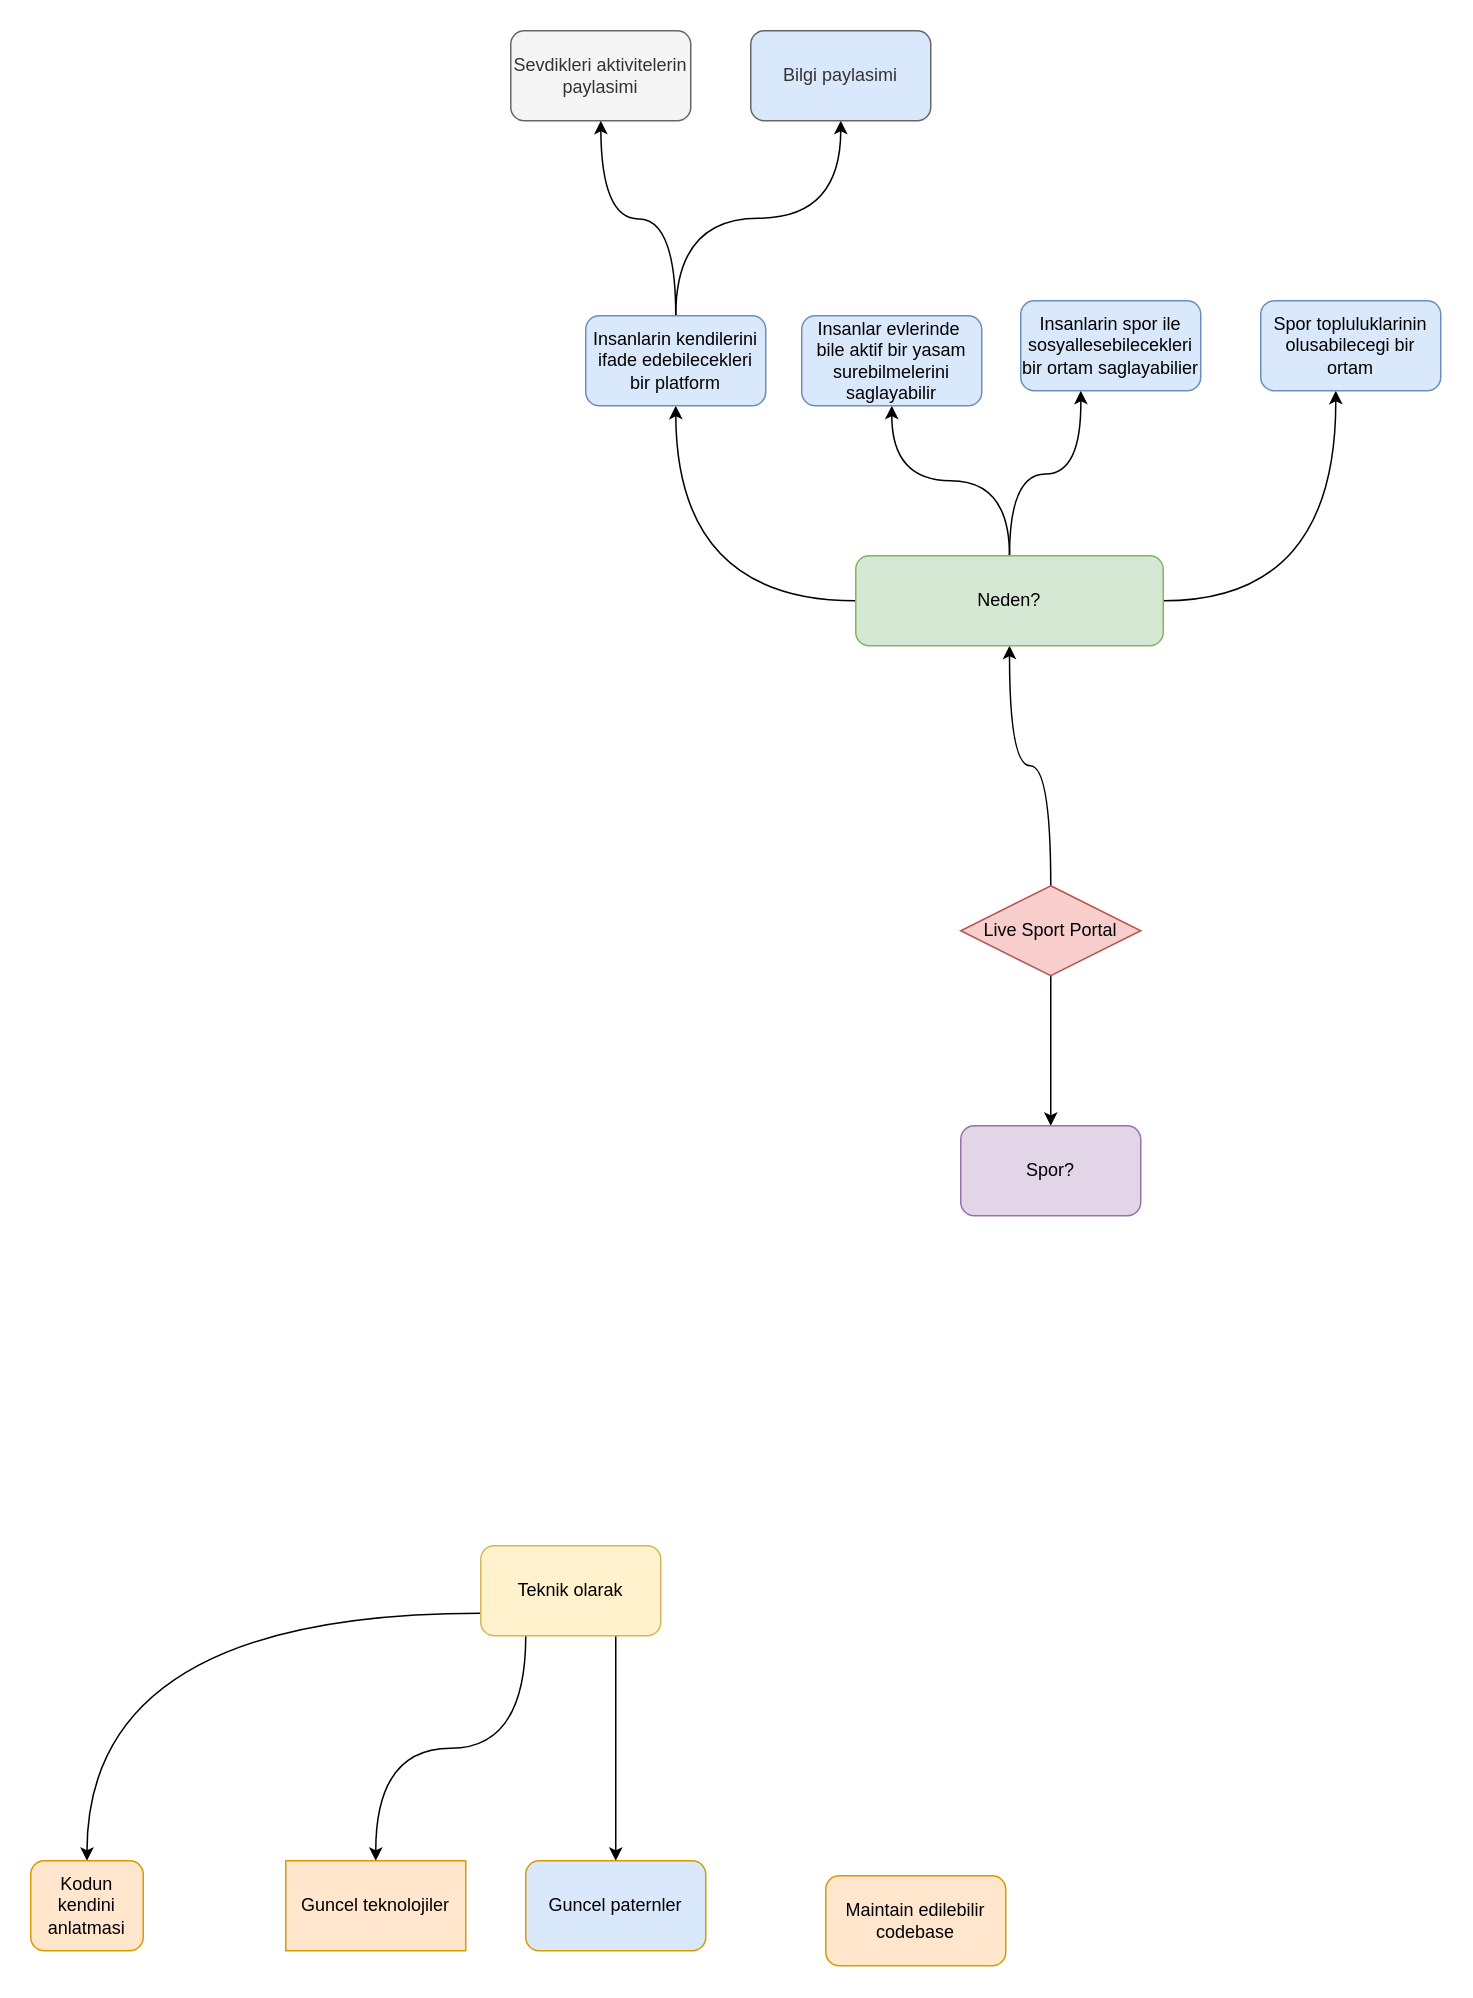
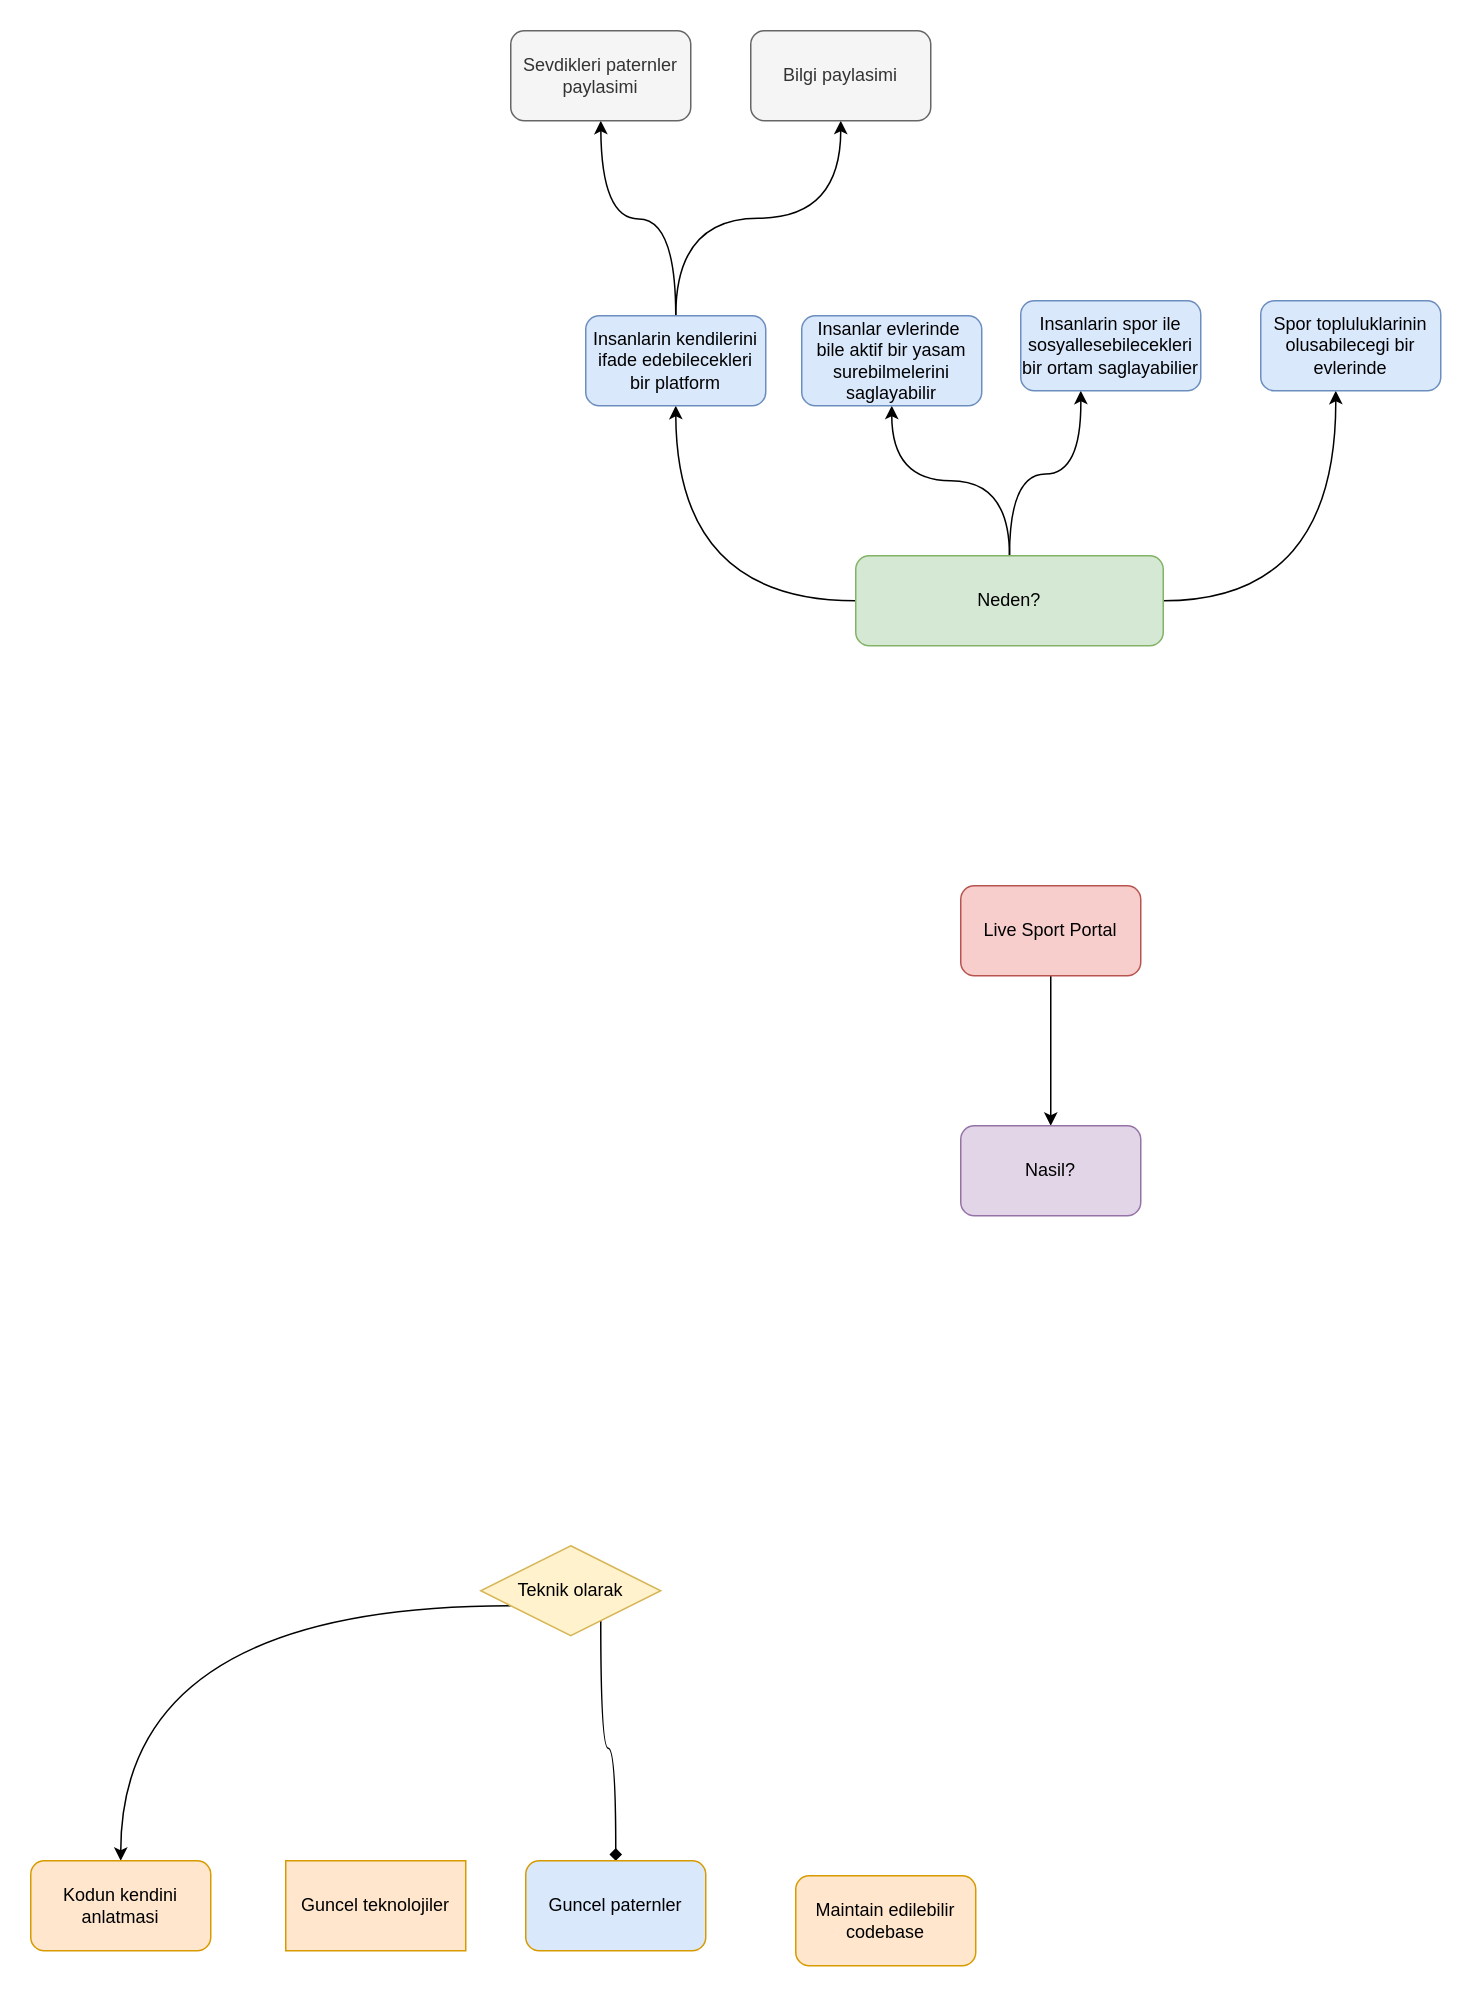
  <mxCell id="0" />
  <mxCell id="1" parent="0" />
- <mxCell id="2" style="edgeStyle=orthogonalEdgeStyle;rounded=0;orthogonalLoop=1;jettySize=auto;html=1;entryX=0.5;entryY=1;entryDx=0;entryDy=0;curved=1;" parent="1" source="4" target="9" edge="1"><mxGeometry relative="1" as="geometry" /></mxCell>
  <mxCell id="3" style="edgeStyle=orthogonalEdgeStyle;curved=1;rounded=1;orthogonalLoop=1;jettySize=auto;html=1;startArrow=none;startFill=0;endArrow=classic;endFill=1;" parent="1" source="4" edge="1"><mxGeometry relative="1" as="geometry"><mxPoint x="700" y="750" as="targetPoint" /></mxGeometry></mxCell>
- <mxCell id="4" value="Live Sport Portal" style="rhombus;whiteSpace=wrap;html=1;fillColor=#f8cecc;strokeColor=#b85450;" parent="1" vertex="1"><mxGeometry x="640" y="590" width="120" height="60" as="geometry" /></mxCell>
+ <mxCell id="4" value="Live Sport Portal" style="rounded=1;whiteSpace=wrap;html=1;fillColor=#f8cecc;strokeColor=#b85450;" parent="1" vertex="1"><mxGeometry x="640" y="590" width="120" height="60" as="geometry" /></mxCell>
  <mxCell id="5" style="edgeStyle=orthogonalEdgeStyle;curved=1;rounded=0;orthogonalLoop=1;jettySize=auto;html=1;entryX=0.5;entryY=1;entryDx=0;entryDy=0;" parent="1" source="9" target="10" edge="1"><mxGeometry relative="1" as="geometry"><mxPoint x="590" y="270" as="targetPoint" /></mxGeometry></mxCell>
  <mxCell id="6" style="edgeStyle=orthogonalEdgeStyle;curved=1;rounded=0;orthogonalLoop=1;jettySize=auto;html=1;" parent="1" source="9" edge="1"><mxGeometry relative="1" as="geometry"><mxPoint x="720" y="260" as="targetPoint" /></mxGeometry></mxCell>
  <mxCell id="7" style="edgeStyle=orthogonalEdgeStyle;rounded=0;orthogonalLoop=1;jettySize=auto;html=1;curved=1;" parent="1" source="9" edge="1"><mxGeometry relative="1" as="geometry"><mxPoint x="450" y="270" as="targetPoint" /></mxGeometry></mxCell>
  <mxCell id="8" style="edgeStyle=orthogonalEdgeStyle;rounded=1;orthogonalLoop=1;jettySize=auto;html=1;startArrow=none;startFill=0;endArrow=classic;endFill=1;curved=1;" parent="1" source="9" edge="1"><mxGeometry relative="1" as="geometry"><mxPoint x="890" y="260" as="targetPoint" /></mxGeometry></mxCell>
  <mxCell id="9" value="Neden?" style="rounded=1;whiteSpace=wrap;html=1;fillColor=#d5e8d4;strokeColor=#82b366;" parent="1" vertex="1"><mxGeometry x="570" y="370" width="205" height="60" as="geometry" /></mxCell>
  <mxCell id="10" value="Insanlar evlerinde&amp;nbsp;&lt;br&gt;bile aktif bir yasam&lt;br&gt;surebilmelerini saglayabilir" style="rounded=1;whiteSpace=wrap;html=1;fillColor=#dae8fc;strokeColor=#6c8ebf;" parent="1" vertex="1"><mxGeometry x="534" y="210" width="120" height="60" as="geometry" /></mxCell>
  <mxCell id="11" value="Insanlarin spor ile&lt;br&gt;sosyallesebilecekleri&lt;br&gt;bir ortam saglayabilier" style="rounded=1;whiteSpace=wrap;html=1;fillColor=#dae8fc;strokeColor=#6c8ebf;" parent="1" vertex="1"><mxGeometry x="680" y="200" width="120" height="60" as="geometry" /></mxCell>
  <mxCell id="12" style="edgeStyle=orthogonalEdgeStyle;curved=1;rounded=1;orthogonalLoop=1;jettySize=auto;html=1;startArrow=none;startFill=0;endArrow=classic;endFill=1;" parent="1" source="14" edge="1"><mxGeometry relative="1" as="geometry"><mxPoint x="400" y="80" as="targetPoint" /></mxGeometry></mxCell>
  <mxCell id="13" style="edgeStyle=orthogonalEdgeStyle;curved=1;rounded=1;orthogonalLoop=1;jettySize=auto;html=1;startArrow=none;startFill=0;endArrow=classic;endFill=1;" parent="1" source="14" target="17" edge="1"><mxGeometry relative="1" as="geometry" /></mxCell>
  <mxCell id="14" value="Insanlarin kendilerini ifade edebilecekleri bir platform" style="rounded=1;whiteSpace=wrap;html=1;fillColor=#dae8fc;strokeColor=#6c8ebf;" parent="1" vertex="1"><mxGeometry x="390" y="210" width="120" height="60" as="geometry" /></mxCell>
- <mxCell id="15" value="Spor topluluklarinin olusabilecegi bir ortam" style="rounded=1;whiteSpace=wrap;html=1;fillColor=#dae8fc;strokeColor=#6c8ebf;" parent="1" vertex="1"><mxGeometry x="840" y="200" width="120" height="60" as="geometry" /></mxCell>
- <mxCell id="16" value="Sevdikleri aktivitelerin paylasimi" style="rounded=1;whiteSpace=wrap;html=1;fillColor=#f5f5f5;strokeColor=#666666;fontColor=#333333;" parent="1" vertex="1"><mxGeometry x="340" y="20" width="120" height="60" as="geometry" /></mxCell>
- <mxCell id="17" value="Bilgi paylasimi" style="rounded=1;whiteSpace=wrap;html=1;fillColor=#dae8fc;strokeColor=#666666;fontColor=#333333;" parent="1" vertex="1"><mxGeometry x="500" y="20" width="120" height="60" as="geometry" /></mxCell>
- <mxCell id="18" style="edgeStyle=orthogonalEdgeStyle;curved=1;rounded=1;orthogonalLoop=1;jettySize=auto;html=1;startArrow=none;startFill=0;endArrow=classic;endFill=1;exitX=0.25;exitY=1;exitDx=0;exitDy=0;" parent="1" source="26" target="22" edge="1"><mxGeometry relative="1" as="geometry" /></mxCell>
- <mxCell id="19" style="edgeStyle=orthogonalEdgeStyle;curved=1;rounded=1;orthogonalLoop=1;jettySize=auto;html=1;startArrow=none;startFill=0;endArrow=classic;endFill=1;exitX=0.75;exitY=1;exitDx=0;exitDy=0;" parent="1" source="26" target="23" edge="1"><mxGeometry relative="1" as="geometry" /></mxCell>
+ <mxCell id="15" value="Spor topluluklarinin olusabilecegi bir evlerinde" style="rounded=1;whiteSpace=wrap;html=1;fillColor=#dae8fc;strokeColor=#6c8ebf;" parent="1" vertex="1"><mxGeometry x="840" y="200" width="120" height="60" as="geometry" /></mxCell>
+ <mxCell id="16" value="Sevdikleri paternler paylasimi" style="rounded=1;whiteSpace=wrap;html=1;fillColor=#f5f5f5;strokeColor=#666666;fontColor=#333333;" parent="1" vertex="1"><mxGeometry x="340" y="20" width="120" height="60" as="geometry" /></mxCell>
+ <mxCell id="17" value="Bilgi paylasimi" style="rounded=1;whiteSpace=wrap;html=1;fillColor=#f5f5f5;strokeColor=#666666;fontColor=#333333;" parent="1" vertex="1"><mxGeometry x="500" y="20" width="120" height="60" as="geometry" /></mxCell>
+ <mxCell id="19" style="edgeStyle=orthogonalEdgeStyle;curved=1;rounded=1;orthogonalLoop=1;jettySize=auto;html=1;startArrow=none;startFill=0;endArrow=diamond;endFill=1;exitX=0.75;exitY=1;exitDx=0;exitDy=0;" parent="1" source="26" target="23" edge="1"><mxGeometry relative="1" as="geometry" /></mxCell>
  <mxCell id="20" style="edgeStyle=orthogonalEdgeStyle;curved=1;rounded=1;orthogonalLoop=1;jettySize=auto;html=1;startArrow=none;startFill=0;endArrow=classic;endFill=1;entryX=0.5;entryY=0;entryDx=0;entryDy=0;exitX=0;exitY=0.75;exitDx=0;exitDy=0;" parent="1" source="26" target="25" edge="1"><mxGeometry relative="1" as="geometry"><mxPoint x="260" y="1110" as="targetPoint" /></mxGeometry></mxCell>
- <mxCell id="21" value="Spor?" style="rounded=1;whiteSpace=wrap;html=1;fillColor=#e1d5e7;strokeColor=#9673a6;" parent="1" vertex="1"><mxGeometry x="640" y="750" width="120" height="60" as="geometry" /></mxCell>
+ <mxCell id="21" value="Nasil?" style="rounded=1;whiteSpace=wrap;html=1;fillColor=#e1d5e7;strokeColor=#9673a6;" parent="1" vertex="1"><mxGeometry x="640" y="750" width="120" height="60" as="geometry" /></mxCell>
  <mxCell id="22" value="Guncel teknolojiler" style="whiteSpace=wrap;html=1;fillColor=#ffe6cc;strokeColor=#d79b00;rounded=0;" parent="1" vertex="1"><mxGeometry x="190" y="1240" width="120" height="60" as="geometry" /></mxCell>
  <mxCell id="23" value="Guncel paternler" style="rounded=1;whiteSpace=wrap;html=1;fillColor=#dae8fc;strokeColor=#d79b00;" parent="1" vertex="1"><mxGeometry x="350" y="1240" width="120" height="60" as="geometry" /></mxCell>
- <mxCell id="24" value="Maintain edilebilir codebase" style="rounded=1;whiteSpace=wrap;html=1;fillColor=#ffe6cc;strokeColor=#d79b00;" parent="1" vertex="1"><mxGeometry x="550" y="1250" width="120" height="60" as="geometry" /></mxCell>
- <mxCell id="25" value="Kodun kendini anlatmasi" style="rounded=1;whiteSpace=wrap;html=1;fillColor=#ffe6cc;strokeColor=#d79b00;" parent="1" vertex="1"><mxGeometry x="20" y="1240" width="75" height="60" as="geometry" /></mxCell>
- <mxCell id="26" value="Teknik olarak" style="rounded=1;whiteSpace=wrap;html=1;fillColor=#fff2cc;strokeColor=#d6b656;" parent="1" vertex="1"><mxGeometry x="320" y="1030" width="120" height="60" as="geometry" /></mxCell>
+ <mxCell id="24" value="Maintain edilebilir codebase" style="rounded=1;whiteSpace=wrap;html=1;fillColor=#ffe6cc;strokeColor=#d79b00;" parent="1" vertex="1"><mxGeometry x="530" y="1250" width="120" height="60" as="geometry" /></mxCell>
+ <mxCell id="25" value="Kodun kendini anlatmasi" style="rounded=1;whiteSpace=wrap;html=1;fillColor=#ffe6cc;strokeColor=#d79b00;" parent="1" vertex="1"><mxGeometry x="20" y="1240" width="120" height="60" as="geometry" /></mxCell>
+ <mxCell id="26" value="Teknik olarak" style="rhombus;whiteSpace=wrap;html=1;fillColor=#fff2cc;strokeColor=#d6b656;" parent="1" vertex="1"><mxGeometry x="320" y="1030" width="120" height="60" as="geometry" /></mxCell>
